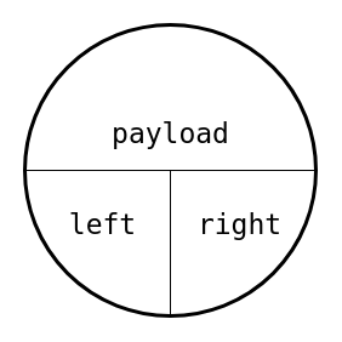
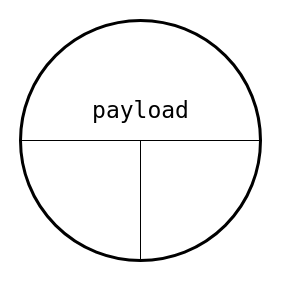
  <mxCell id="0" />
  <mxCell id="1" parent="0" />
  <mxCell id="2" value="" style="group" vertex="1" connectable="0" parent="1"><mxGeometry x="20" y="20" width="240" height="240" as="geometry" /></mxCell>
  <mxCell id="3" value="" style="ellipse;whiteSpace=wrap;html=1;aspect=fixed;strokeWidth=3;" vertex="1" parent="2"><mxGeometry width="240" height="240" as="geometry" /></mxCell>
  <mxCell id="4" value="" style="endArrow=none;html=1;entryX=1;entryY=0.5;entryDx=0;entryDy=0;exitX=0;exitY=0.5;exitDx=0;exitDy=0;" edge="1" parent="2" source="3" target="3"><mxGeometry width="50" height="50" relative="1" as="geometry"><mxPoint x="340" y="440" as="sourcePoint" /><mxPoint x="390" y="390" as="targetPoint" /></mxGeometry></mxCell>
  <mxCell id="5" value="" style="endArrow=none;html=1;entryX=0.5;entryY=1;entryDx=0;entryDy=0;" edge="1" parent="2" target="3"><mxGeometry width="50" height="50" relative="1" as="geometry"><mxPoint x="120" y="120" as="sourcePoint" /><mxPoint x="120" y="240" as="targetPoint" /></mxGeometry></mxCell>
  <mxCell id="6" value="&lt;pre&gt;&lt;font style=&quot;font-size: 23px&quot;&gt;payload&lt;/font&gt;&lt;/pre&gt;" style="text;html=1;strokeColor=none;fillColor=none;align=center;verticalAlign=middle;whiteSpace=wrap;rounded=0;" vertex="1" parent="2"><mxGeometry x="57.5" y="75" width="125" height="30" as="geometry" /></mxCell>
- <mxCell id="7" value="&lt;pre&gt;&lt;font style=&quot;font-size: 23px&quot;&gt;left&lt;/font&gt;&lt;/pre&gt;" style="text;html=1;strokeColor=none;fillColor=none;align=center;verticalAlign=middle;whiteSpace=wrap;rounded=0;" vertex="1" parent="2"><mxGeometry x="17" y="150" width="95" height="30" as="geometry" /></mxCell>
- <mxCell id="8" value="&lt;pre&gt;&lt;font style=&quot;font-size: 23px&quot;&gt;right&lt;/font&gt;&lt;/pre&gt;" style="text;html=1;strokeColor=none;fillColor=none;align=center;verticalAlign=middle;whiteSpace=wrap;rounded=0;" vertex="1" parent="2"><mxGeometry x="130" y="150" width="95" height="30" as="geometry" /></mxCell>
